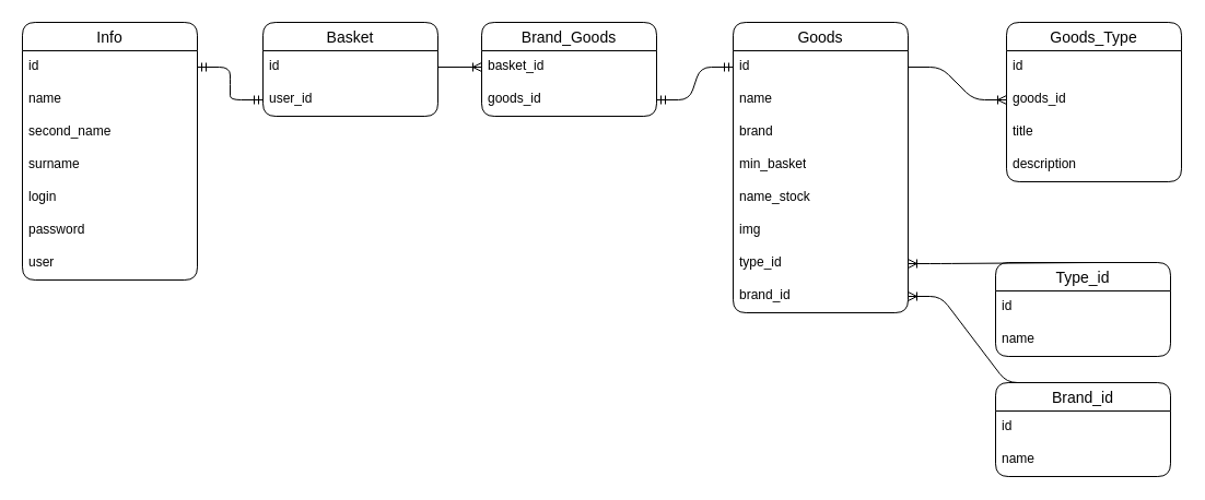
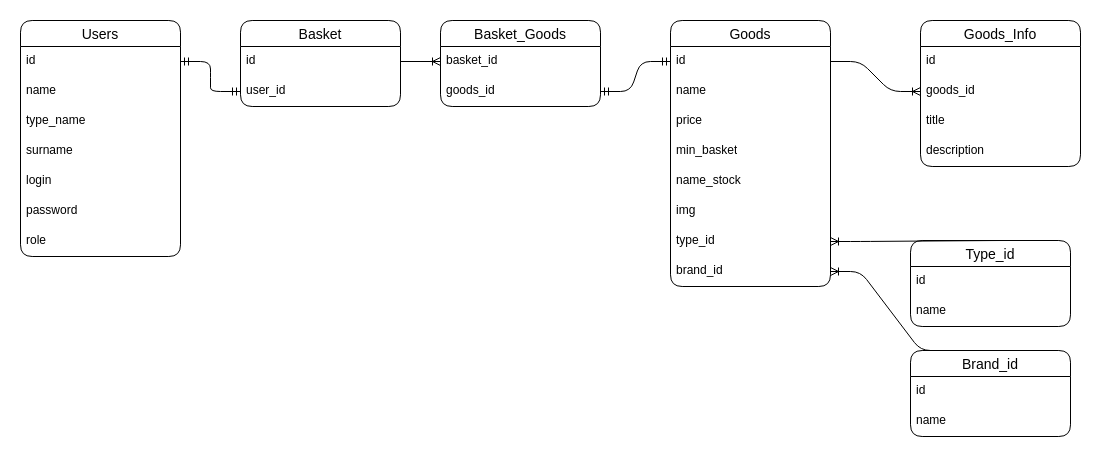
  <mxCell id="0" />
  <mxCell id="1" parent="0" />
- <mxCell id="2" value="Info" style="swimlane;fontStyle=0;childLayout=stackLayout;horizontal=1;startSize=26;horizontalStack=0;resizeParent=1;resizeParentMax=0;resizeLast=0;collapsible=1;marginBottom=0;align=center;fontSize=14;rounded=1;" parent="1" vertex="1"><mxGeometry x="20" y="20" width="160" height="236" as="geometry" /></mxCell>
+ <mxCell id="2" value="Users" style="swimlane;fontStyle=0;childLayout=stackLayout;horizontal=1;startSize=26;horizontalStack=0;resizeParent=1;resizeParentMax=0;resizeLast=0;collapsible=1;marginBottom=0;align=center;fontSize=14;rounded=1;" parent="1" vertex="1"><mxGeometry x="20" y="20" width="160" height="236" as="geometry" /></mxCell>
  <mxCell id="3" value="id" style="text;strokeColor=none;fillColor=none;spacingLeft=4;spacingRight=4;overflow=hidden;rotatable=0;points=[[0,0.5],[1,0.5]];portConstraint=eastwest;fontSize=12;whiteSpace=wrap;html=1;rounded=1;" parent="2" vertex="1"><mxGeometry y="26" width="160" height="30" as="geometry" /></mxCell>
  <mxCell id="4" value="name" style="text;strokeColor=none;fillColor=none;spacingLeft=4;spacingRight=4;overflow=hidden;rotatable=0;points=[[0,0.5],[1,0.5]];portConstraint=eastwest;fontSize=12;whiteSpace=wrap;html=1;rounded=1;" parent="2" vertex="1"><mxGeometry y="56" width="160" height="30" as="geometry" /></mxCell>
- <mxCell id="5" value="second_name" style="text;strokeColor=none;fillColor=none;spacingLeft=4;spacingRight=4;overflow=hidden;rotatable=0;points=[[0,0.5],[1,0.5]];portConstraint=eastwest;fontSize=12;whiteSpace=wrap;html=1;rounded=1;" parent="2" vertex="1"><mxGeometry y="86" width="160" height="30" as="geometry" /></mxCell>
+ <mxCell id="5" value="type_name" style="text;strokeColor=none;fillColor=none;spacingLeft=4;spacingRight=4;overflow=hidden;rotatable=0;points=[[0,0.5],[1,0.5]];portConstraint=eastwest;fontSize=12;whiteSpace=wrap;html=1;rounded=1;" parent="2" vertex="1"><mxGeometry y="86" width="160" height="30" as="geometry" /></mxCell>
  <mxCell id="6" value="surname" style="text;strokeColor=none;fillColor=none;spacingLeft=4;spacingRight=4;overflow=hidden;rotatable=0;points=[[0,0.5],[1,0.5]];portConstraint=eastwest;fontSize=12;whiteSpace=wrap;html=1;rounded=1;" parent="2" vertex="1"><mxGeometry y="116" width="160" height="30" as="geometry" /></mxCell>
  <mxCell id="7" value="login" style="text;strokeColor=none;fillColor=none;spacingLeft=4;spacingRight=4;overflow=hidden;rotatable=0;points=[[0,0.5],[1,0.5]];portConstraint=eastwest;fontSize=12;whiteSpace=wrap;html=1;rounded=1;" parent="2" vertex="1"><mxGeometry y="146" width="160" height="30" as="geometry" /></mxCell>
  <mxCell id="8" value="password" style="text;strokeColor=none;fillColor=none;spacingLeft=4;spacingRight=4;overflow=hidden;rotatable=0;points=[[0,0.5],[1,0.5]];portConstraint=eastwest;fontSize=12;whiteSpace=wrap;html=1;rounded=1;" parent="2" vertex="1"><mxGeometry y="176" width="160" height="30" as="geometry" /></mxCell>
- <mxCell id="9" value="user" style="text;strokeColor=none;fillColor=none;spacingLeft=4;spacingRight=4;overflow=hidden;rotatable=0;points=[[0,0.5],[1,0.5]];portConstraint=eastwest;fontSize=12;whiteSpace=wrap;html=1;rounded=1;" parent="2" vertex="1"><mxGeometry y="206" width="160" height="30" as="geometry" /></mxCell>
+ <mxCell id="9" value="role" style="text;strokeColor=none;fillColor=none;spacingLeft=4;spacingRight=4;overflow=hidden;rotatable=0;points=[[0,0.5],[1,0.5]];portConstraint=eastwest;fontSize=12;whiteSpace=wrap;html=1;rounded=1;" parent="2" vertex="1"><mxGeometry y="206" width="160" height="30" as="geometry" /></mxCell>
  <mxCell id="10" style="edgeStyle=orthogonalEdgeStyle;rounded=1;orthogonalLoop=1;jettySize=auto;html=1;exitX=1;exitY=0.5;exitDx=0;exitDy=0;" parent="2" source="6" target="6" edge="1"><mxGeometry relative="1" as="geometry" /></mxCell>
  <mxCell id="11" value="Goods" style="swimlane;fontStyle=0;childLayout=stackLayout;horizontal=1;startSize=26;horizontalStack=0;resizeParent=1;resizeParentMax=0;resizeLast=0;collapsible=1;marginBottom=0;align=center;fontSize=14;rounded=1;" parent="1" vertex="1"><mxGeometry x="670" y="20" width="160" height="266" as="geometry" /></mxCell>
  <mxCell id="12" value="id" style="text;strokeColor=none;fillColor=none;spacingLeft=4;spacingRight=4;overflow=hidden;rotatable=0;points=[[0,0.5],[1,0.5]];portConstraint=eastwest;fontSize=12;whiteSpace=wrap;html=1;rounded=1;" parent="11" vertex="1"><mxGeometry y="26" width="160" height="30" as="geometry" /></mxCell>
  <mxCell id="13" value="name" style="text;strokeColor=none;fillColor=none;spacingLeft=4;spacingRight=4;overflow=hidden;rotatable=0;points=[[0,0.5],[1,0.5]];portConstraint=eastwest;fontSize=12;whiteSpace=wrap;html=1;rounded=1;" parent="11" vertex="1"><mxGeometry y="56" width="160" height="30" as="geometry" /></mxCell>
- <mxCell id="14" value="brand" style="text;strokeColor=none;fillColor=none;spacingLeft=4;spacingRight=4;overflow=hidden;rotatable=0;points=[[0,0.5],[1,0.5]];portConstraint=eastwest;fontSize=12;whiteSpace=wrap;html=1;rounded=1;" parent="11" vertex="1"><mxGeometry y="86" width="160" height="30" as="geometry" /></mxCell>
+ <mxCell id="14" value="price" style="text;strokeColor=none;fillColor=none;spacingLeft=4;spacingRight=4;overflow=hidden;rotatable=0;points=[[0,0.5],[1,0.5]];portConstraint=eastwest;fontSize=12;whiteSpace=wrap;html=1;rounded=1;" parent="11" vertex="1"><mxGeometry y="86" width="160" height="30" as="geometry" /></mxCell>
  <mxCell id="15" value="min_basket" style="text;strokeColor=none;fillColor=none;spacingLeft=4;spacingRight=4;overflow=hidden;rotatable=0;points=[[0,0.5],[1,0.5]];portConstraint=eastwest;fontSize=12;whiteSpace=wrap;html=1;fontStyle=0;rounded=1;" parent="11" vertex="1"><mxGeometry y="116" width="160" height="30" as="geometry" /></mxCell>
  <mxCell id="16" value="name_stock" style="text;strokeColor=none;fillColor=none;spacingLeft=4;spacingRight=4;overflow=hidden;rotatable=0;points=[[0,0.5],[1,0.5]];portConstraint=eastwest;fontSize=12;whiteSpace=wrap;html=1;fontStyle=0;rounded=1;" parent="11" vertex="1"><mxGeometry y="146" width="160" height="30" as="geometry" /></mxCell>
  <mxCell id="17" value="img" style="text;strokeColor=none;fillColor=none;spacingLeft=4;spacingRight=4;overflow=hidden;rotatable=0;points=[[0,0.5],[1,0.5]];portConstraint=eastwest;fontSize=12;whiteSpace=wrap;html=1;rounded=1;" parent="11" vertex="1"><mxGeometry y="176" width="160" height="30" as="geometry" /></mxCell>
  <mxCell id="18" value="type_id" style="text;strokeColor=none;fillColor=none;spacingLeft=4;spacingRight=4;overflow=hidden;rotatable=0;points=[[0,0.5],[1,0.5]];portConstraint=eastwest;fontSize=12;whiteSpace=wrap;html=1;rounded=1;" parent="11" vertex="1"><mxGeometry y="206" width="160" height="30" as="geometry" /></mxCell>
  <mxCell id="19" value="brand_id" style="text;strokeColor=none;fillColor=none;spacingLeft=4;spacingRight=4;overflow=hidden;rotatable=0;points=[[0,0.5],[1,0.5]];portConstraint=eastwest;fontSize=12;whiteSpace=wrap;html=1;rounded=1;" parent="11" vertex="1"><mxGeometry y="236" width="160" height="30" as="geometry" /></mxCell>
- <mxCell id="20" value="Goods_Type" style="swimlane;fontStyle=0;childLayout=stackLayout;horizontal=1;startSize=26;horizontalStack=0;resizeParent=1;resizeParentMax=0;resizeLast=0;collapsible=1;marginBottom=0;align=center;fontSize=14;rounded=1;" parent="1" vertex="1"><mxGeometry x="920" y="20" width="160" height="146" as="geometry" /></mxCell>
+ <mxCell id="20" value="Goods_Info" style="swimlane;fontStyle=0;childLayout=stackLayout;horizontal=1;startSize=26;horizontalStack=0;resizeParent=1;resizeParentMax=0;resizeLast=0;collapsible=1;marginBottom=0;align=center;fontSize=14;rounded=1;" parent="1" vertex="1"><mxGeometry x="920" y="20" width="160" height="146" as="geometry" /></mxCell>
  <mxCell id="21" value="id" style="text;strokeColor=none;fillColor=none;spacingLeft=4;spacingRight=4;overflow=hidden;rotatable=0;points=[[0,0.5],[1,0.5]];portConstraint=eastwest;fontSize=12;whiteSpace=wrap;html=1;rounded=1;" parent="20" vertex="1"><mxGeometry y="26" width="160" height="30" as="geometry" /></mxCell>
  <mxCell id="22" value="goods_id" style="text;strokeColor=none;fillColor=none;spacingLeft=4;spacingRight=4;overflow=hidden;rotatable=0;points=[[0,0.5],[1,0.5]];portConstraint=eastwest;fontSize=12;whiteSpace=wrap;html=1;rounded=1;" parent="20" vertex="1"><mxGeometry y="56" width="160" height="30" as="geometry" /></mxCell>
  <mxCell id="23" value="title" style="text;strokeColor=none;fillColor=none;spacingLeft=4;spacingRight=4;overflow=hidden;rotatable=0;points=[[0,0.5],[1,0.5]];portConstraint=eastwest;fontSize=12;whiteSpace=wrap;html=1;rounded=1;" parent="20" vertex="1"><mxGeometry y="86" width="160" height="30" as="geometry" /></mxCell>
  <mxCell id="24" value="description" style="text;strokeColor=none;fillColor=none;spacingLeft=4;spacingRight=4;overflow=hidden;rotatable=0;points=[[0,0.5],[1,0.5]];portConstraint=eastwest;fontSize=12;whiteSpace=wrap;html=1;fontStyle=0;rounded=1;" parent="20" vertex="1"><mxGeometry y="116" width="160" height="30" as="geometry" /></mxCell>
  <mxCell id="25" value="Brand_id" style="swimlane;fontStyle=0;childLayout=stackLayout;horizontal=1;startSize=26;horizontalStack=0;resizeParent=1;resizeParentMax=0;resizeLast=0;collapsible=1;marginBottom=0;align=center;fontSize=14;rounded=1;" parent="1" vertex="1"><mxGeometry x="910" y="350" width="160" height="86" as="geometry" /></mxCell>
  <mxCell id="26" value="id" style="text;strokeColor=none;fillColor=none;spacingLeft=4;spacingRight=4;overflow=hidden;rotatable=0;points=[[0,0.5],[1,0.5]];portConstraint=eastwest;fontSize=12;whiteSpace=wrap;html=1;rounded=1;" parent="25" vertex="1"><mxGeometry y="26" width="160" height="30" as="geometry" /></mxCell>
  <mxCell id="27" value="name" style="text;strokeColor=none;fillColor=none;spacingLeft=4;spacingRight=4;overflow=hidden;rotatable=0;points=[[0,0.5],[1,0.5]];portConstraint=eastwest;fontSize=12;whiteSpace=wrap;html=1;rounded=1;" parent="25" vertex="1"><mxGeometry y="56" width="160" height="30" as="geometry" /></mxCell>
  <mxCell id="28" value="Type_id" style="swimlane;fontStyle=0;childLayout=stackLayout;horizontal=1;startSize=26;horizontalStack=0;resizeParent=1;resizeParentMax=0;resizeLast=0;collapsible=1;marginBottom=0;align=center;fontSize=14;rounded=1;" parent="1" vertex="1"><mxGeometry x="910" y="240" width="160" height="86" as="geometry" /></mxCell>
  <mxCell id="29" value="id" style="text;strokeColor=none;fillColor=none;spacingLeft=4;spacingRight=4;overflow=hidden;rotatable=0;points=[[0,0.5],[1,0.5]];portConstraint=eastwest;fontSize=12;whiteSpace=wrap;html=1;rounded=1;" parent="28" vertex="1"><mxGeometry y="26" width="160" height="30" as="geometry" /></mxCell>
  <mxCell id="30" value="name" style="text;strokeColor=none;fillColor=none;spacingLeft=4;spacingRight=4;overflow=hidden;rotatable=0;points=[[0,0.5],[1,0.5]];portConstraint=eastwest;fontSize=12;whiteSpace=wrap;html=1;rounded=1;" parent="28" vertex="1"><mxGeometry y="56" width="160" height="30" as="geometry" /></mxCell>
  <mxCell id="31" value="" style="edgeStyle=entityRelationEdgeStyle;fontSize=12;html=1;endArrow=ERoneToMany;rounded=1;exitX=0.25;exitY=0;exitDx=0;exitDy=0;" parent="1" source="25" target="19" edge="1"><mxGeometry width="100" height="100" relative="1" as="geometry"><mxPoint x="480" y="310" as="sourcePoint" /><mxPoint x="580" y="210" as="targetPoint" /></mxGeometry></mxCell>
  <mxCell id="32" value="" style="edgeStyle=entityRelationEdgeStyle;fontSize=12;html=1;endArrow=ERoneToMany;rounded=1;exitX=0.75;exitY=0;exitDx=0;exitDy=0;" parent="1" source="28" target="18" edge="1"><mxGeometry width="100" height="100" relative="1" as="geometry"><mxPoint x="840" y="320" as="sourcePoint" /><mxPoint x="930" y="240" as="targetPoint" /><Array as="points"><mxPoint x="930" y="280" /><mxPoint x="910" y="270" /><mxPoint x="890" y="280" /></Array></mxGeometry></mxCell>
  <mxCell id="33" value="" style="edgeStyle=entityRelationEdgeStyle;fontSize=12;html=1;endArrow=ERoneToMany;rounded=1;" parent="1" source="12" target="22" edge="1"><mxGeometry width="100" height="100" relative="1" as="geometry"><mxPoint x="760" y="90" as="sourcePoint" /><mxPoint x="860" y="-10" as="targetPoint" /></mxGeometry></mxCell>
  <mxCell id="34" value="Basket" style="swimlane;fontStyle=0;childLayout=stackLayout;horizontal=1;startSize=26;horizontalStack=0;resizeParent=1;resizeParentMax=0;resizeLast=0;collapsible=1;marginBottom=0;align=center;fontSize=14;rounded=1;" vertex="1" parent="1"><mxGeometry x="240" y="20" width="160" height="86" as="geometry" /></mxCell>
  <mxCell id="35" value="id" style="text;strokeColor=none;fillColor=none;spacingLeft=4;spacingRight=4;overflow=hidden;rotatable=0;points=[[0,0.5],[1,0.5]];portConstraint=eastwest;fontSize=12;whiteSpace=wrap;html=1;rounded=1;" vertex="1" parent="34"><mxGeometry y="26" width="160" height="30" as="geometry" /></mxCell>
  <mxCell id="36" value="user_id" style="text;strokeColor=none;fillColor=none;spacingLeft=4;spacingRight=4;overflow=hidden;rotatable=0;points=[[0,0.5],[1,0.5]];portConstraint=eastwest;fontSize=12;whiteSpace=wrap;html=1;rounded=1;" vertex="1" parent="34"><mxGeometry y="56" width="160" height="30" as="geometry" /></mxCell>
  <mxCell id="37" style="edgeStyle=orthogonalEdgeStyle;rounded=1;orthogonalLoop=1;jettySize=auto;html=1;exitX=1;exitY=0.5;exitDx=0;exitDy=0;" edge="1" parent="34"><mxGeometry relative="1" as="geometry"><mxPoint x="160" y="131" as="sourcePoint" /><mxPoint x="160" y="131" as="targetPoint" /></mxGeometry></mxCell>
- <mxCell id="38" value="Brand_Goods" style="swimlane;fontStyle=0;childLayout=stackLayout;horizontal=1;startSize=26;horizontalStack=0;resizeParent=1;resizeParentMax=0;resizeLast=0;collapsible=1;marginBottom=0;align=center;fontSize=14;rounded=1;" vertex="1" parent="1"><mxGeometry x="440" y="20" width="160" height="86" as="geometry" /></mxCell>
+ <mxCell id="38" value="Basket_Goods" style="swimlane;fontStyle=0;childLayout=stackLayout;horizontal=1;startSize=26;horizontalStack=0;resizeParent=1;resizeParentMax=0;resizeLast=0;collapsible=1;marginBottom=0;align=center;fontSize=14;rounded=1;" vertex="1" parent="1"><mxGeometry x="440" y="20" width="160" height="86" as="geometry" /></mxCell>
  <mxCell id="39" value="basket_id" style="text;strokeColor=none;fillColor=none;spacingLeft=4;spacingRight=4;overflow=hidden;rotatable=0;points=[[0,0.5],[1,0.5]];portConstraint=eastwest;fontSize=12;whiteSpace=wrap;html=1;rounded=1;" vertex="1" parent="38"><mxGeometry y="26" width="160" height="30" as="geometry" /></mxCell>
  <mxCell id="40" value="goods_id" style="text;strokeColor=none;fillColor=none;spacingLeft=4;spacingRight=4;overflow=hidden;rotatable=0;points=[[0,0.5],[1,0.5]];portConstraint=eastwest;fontSize=12;whiteSpace=wrap;html=1;rounded=1;" vertex="1" parent="38"><mxGeometry y="56" width="160" height="30" as="geometry" /></mxCell>
  <mxCell id="41" style="edgeStyle=orthogonalEdgeStyle;rounded=1;orthogonalLoop=1;jettySize=auto;html=1;exitX=1;exitY=0.5;exitDx=0;exitDy=0;" edge="1" parent="38"><mxGeometry relative="1" as="geometry"><mxPoint x="160" y="131" as="sourcePoint" /><mxPoint x="160" y="131" as="targetPoint" /></mxGeometry></mxCell>
  <mxCell id="42" value="" style="edgeStyle=entityRelationEdgeStyle;fontSize=12;html=1;endArrow=ERmandOne;startArrow=ERmandOne;rounded=1;exitX=1;exitY=0.5;exitDx=0;exitDy=0;" edge="1" parent="1" source="3" target="36"><mxGeometry width="100" height="100" relative="1" as="geometry"><mxPoint x="220" y="300" as="sourcePoint" /><mxPoint x="320" y="200" as="targetPoint" /></mxGeometry></mxCell>
  <mxCell id="43" value="" style="edgeStyle=entityRelationEdgeStyle;fontSize=12;html=1;endArrow=ERoneToMany;rounded=1;" edge="1" parent="1" source="35" target="39"><mxGeometry width="100" height="100" relative="1" as="geometry"><mxPoint x="350" y="270" as="sourcePoint" /><mxPoint x="450" y="170" as="targetPoint" /></mxGeometry></mxCell>
  <mxCell id="44" value="" style="edgeStyle=entityRelationEdgeStyle;fontSize=12;html=1;endArrow=ERmandOne;startArrow=ERmandOne;rounded=1;" edge="1" parent="1" source="40" target="12"><mxGeometry width="100" height="100" relative="1" as="geometry"><mxPoint x="430" y="370" as="sourcePoint" /><mxPoint x="530" y="270" as="targetPoint" /></mxGeometry></mxCell>
